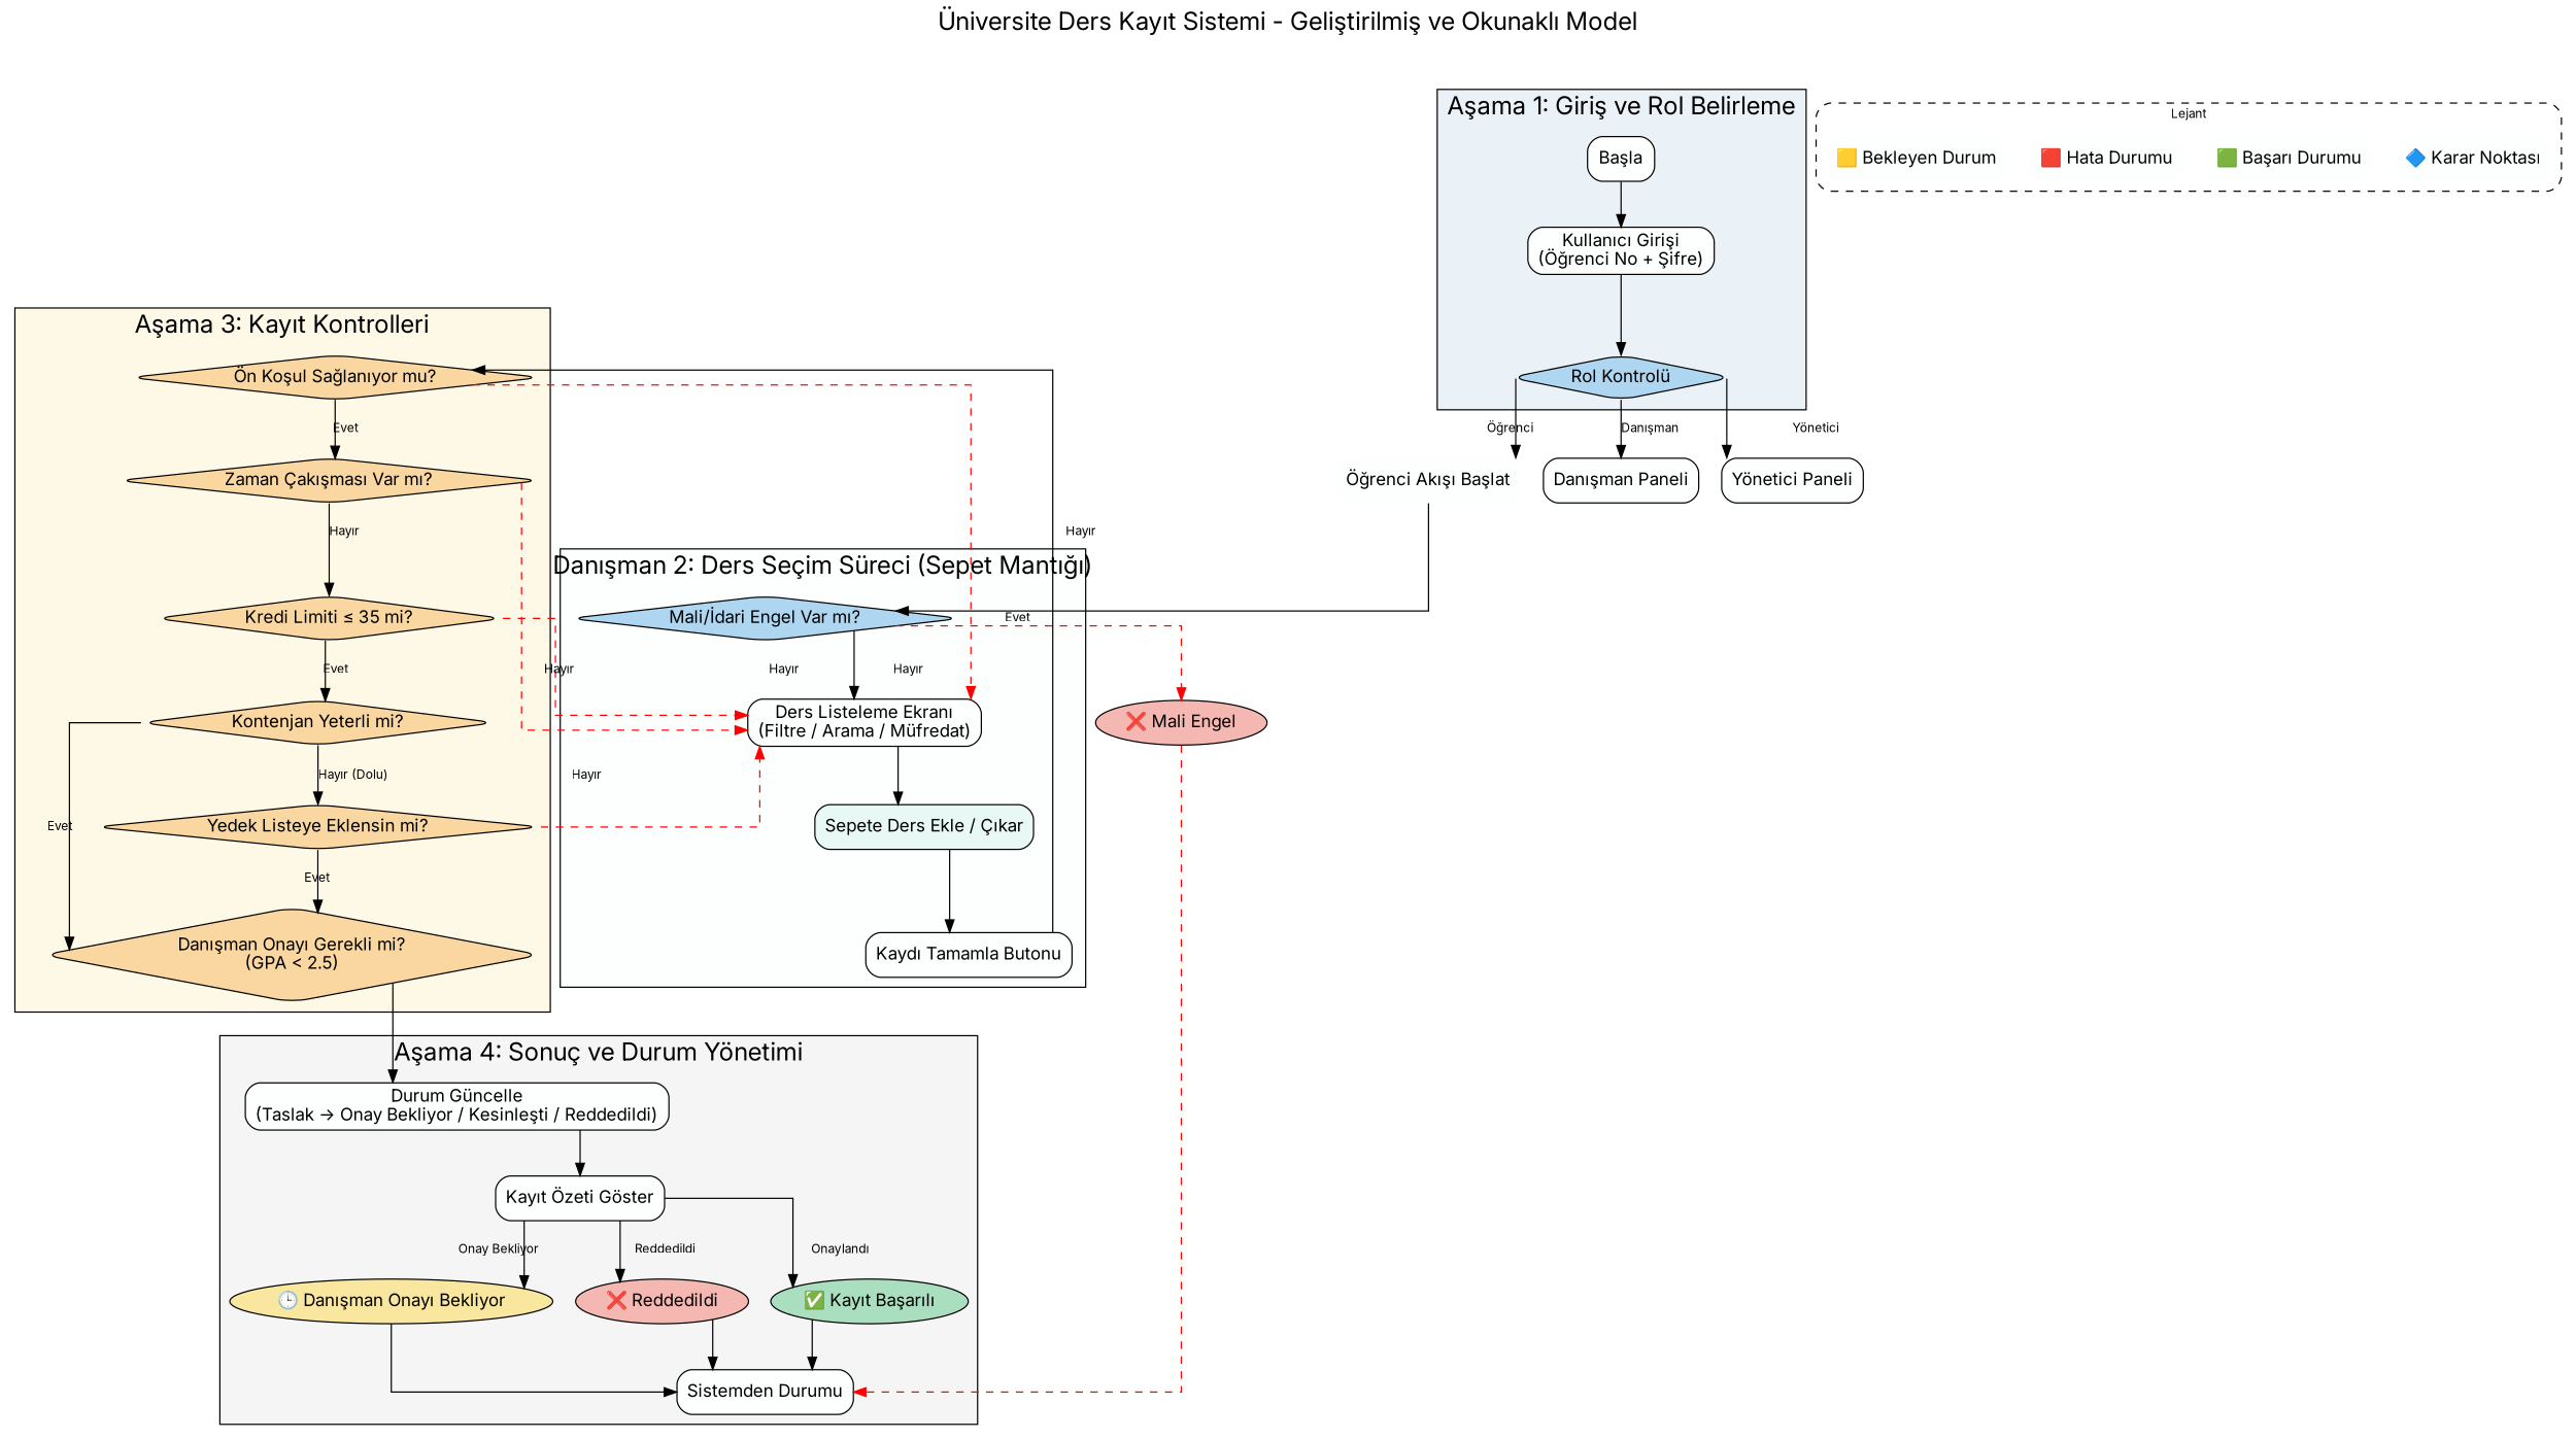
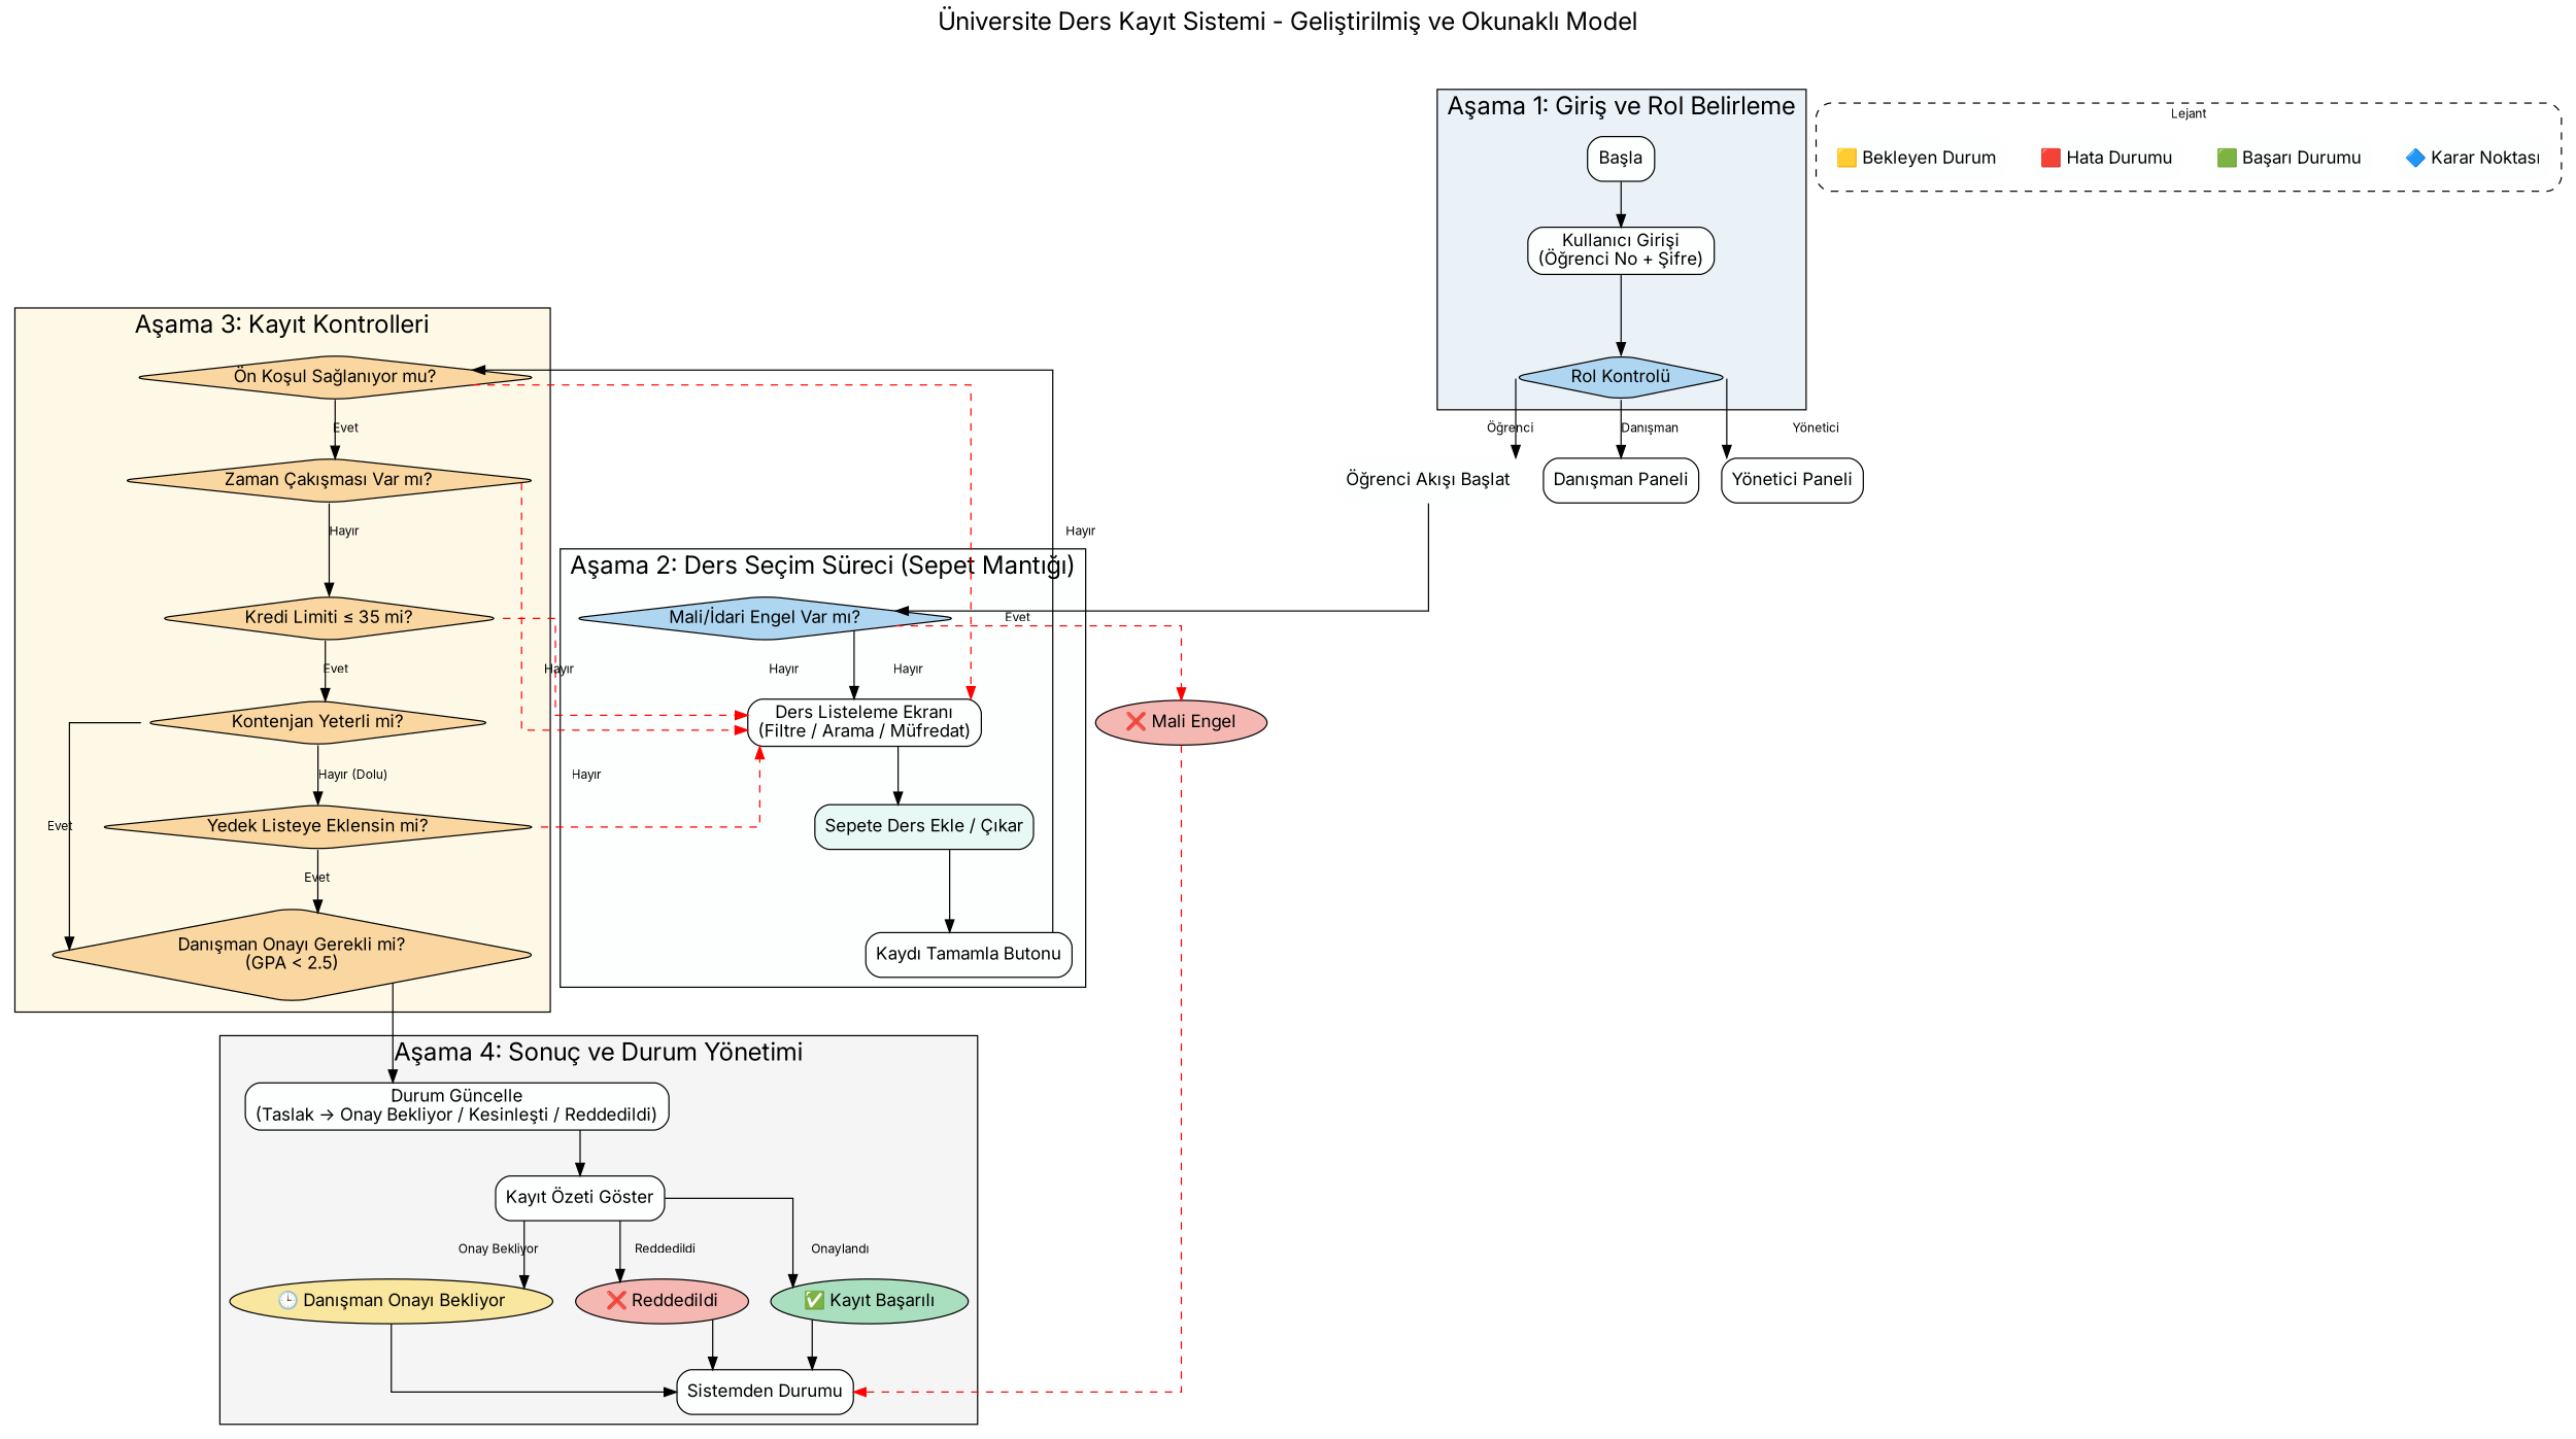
  digraph {
    fontname=Inter
    fontsize=20
    label="Üniversite Ders Kayıt Sistemi - Geliştirilmiş ve Okunaklı Model"
    labelloc=t
    rankdir=TB
    splines=ortho
    node [fillcolor="#FDFEFE" fontname=Inter shape=box style="rounded,filled"]
    edge [fontname=Inter fontsize=10]
    n1 [label="Öğrenci Akışı Başlat" shape=plaintext]
    n2 [label="Danışman Paneli"]
    n3 [label="Yönetici Paneli"]
    n4 [label="Başla"]
    n5 [label="Kullanıcı Girişi\n(Öğrenci No + Şifre)"]
    n6 [fillcolor="#AED6F1" label="Rol Kontrolü" shape=diamond]
    n7 [fillcolor="#AED6F1" label="Mali/İdari Engel Var mı?" shape=diamond]
    n8 [label="Ders Listeleme Ekranı\n(Filtre / Arama / Müfredat)"]
    n9 [fillcolor="#E8F8F5" label="Sepete Ders Ekle / Çıkar"]
    n10 [label="Kaydı Tamamla Butonu"]
    n11 [fillcolor="#FAD7A0" label="Ön Koşul Sağlanıyor mu?" shape=diamond]
    n12 [fillcolor="#FAD7A0" label="Zaman Çakışması Var mı?" shape=diamond]
    n13 [fillcolor="#FAD7A0" label="Kredi Limiti ≤ 35 mi?" shape=diamond]
    n14 [fillcolor="#FAD7A0" label="Kontenjan Yeterli mi?" shape=diamond]
    n15 [fillcolor="#FAD7A0" label="Yedek Listeye Eklensin mi?" shape=diamond]
    n16 [fillcolor="#FAD7A0" label="Danışman Onayı Gerekli mi?\n(GPA < 2.5)" shape=diamond]
    n17 [label="Durum Güncelle\n(Taslak → Onay Bekliyor / Kesinleşti / Reddedildi)"]
    n18 [label="Kayıt Özeti Göster"]
    n19 [fillcolor="#A9DFBF" label="✅ Kayıt Başarılı" shape=ellipse]
    n20 [fillcolor="#F9E79F" label="🕒 Danışman Onayı Bekliyor" shape=ellipse]
    n21 [fillcolor="#F5B7B1" label="❌ Reddedildi" shape=ellipse]
    n22 [label="Sistemden Durumu"]
    n23 [label="🔷 Karar Noktası" shape=plaintext]
    n24 [label="🟩 Başarı Durumu" shape=plaintext]
    n25 [label="🟥 Hata Durumu" shape=plaintext]
    n26 [label="🟨 Bekleyen Durum" shape=plaintext]
    n27 [fillcolor="#F5B7B1" label="❌ Mali Engel" shape=ellipse]
    subgraph sub_1 {
      rank=same
      n1
      n2
      n3
    }
    subgraph cluster_2 {
      fillcolor="#EAF2F8"
      label="Aşama 1: Giriş ve Rol Belirleme"
      style=filled
      n4
      n5
      n6
    }
    subgraph cluster_3 {
      fillcolor="#FDFEFE"
-     label="Danışman 2: Ders Seçim Süreci (Sepet Mantığı)"
+     label="Aşama 2: Ders Seçim Süreci (Sepet Mantığı)"
      style=filled
      n7
      n8
      n9
      n10
    }
    subgraph cluster_4 {
      fillcolor="#FEF9E7"
      label="Aşama 3: Kayıt Kontrolleri"
      style=filled
      n11
      n12
      n13
      n14
      n15
      n16
    }
    subgraph cluster_5 {
      fillcolor="#F5F5F5"
      label="Aşama 4: Sonuç ve Durum Yönetimi"
      style=filled
      n17
      n18
      n19
      n20
      n21
      n22
    }
    subgraph cluster_6 {
      fillcolor="#FAFAFA"
      fontsize=10
      label=Lejant
      style="dashed,rounded"
      n23
      n24
      n25
      n26
    }
    n1 -> n7
    n4 -> n5
    n5 -> n6
    n6 -> n1 [label="Öğrenci"]
    n6 -> n2 [label="Danışman"]
    n6 -> n3 [label="Yönetici"]
    n7 -> n8 [label="Hayır"]
    n7 -> n27 [color=red label="Hayır" style=dashed]
    n8 -> n9
    n9 -> n10
    n10 -> n11
    n11 -> n8 [color=red label="Hayır" style=dashed]
    n11 -> n12 [label=Evet]
    n12 -> n8 [color=red label=Evet style=dashed]
    n12 -> n13 [label="Hayır"]
    n13 -> n8 [color=red label="Hayır" style=dashed]
    n13 -> n14 [label=Evet]
    n14 -> n15 [label="Hayır (Dolu)"]
    n14 -> n16 [label=Evet]
    n15 -> n8 [color=red label="Hayır" style=dashed]
    n15 -> n16 [label=Evet]
    n16 -> n17
    n17 -> n18
    n18 -> n19 [label="Onaylandı"]
    n18 -> n20 [label="Onay Bekliyor"]
    n18 -> n21 [label=Reddedildi]
    n19 -> n22
    n20 -> n22
    n21 -> n22
    n27 -> n22 [color=red style=dashed]
  }
